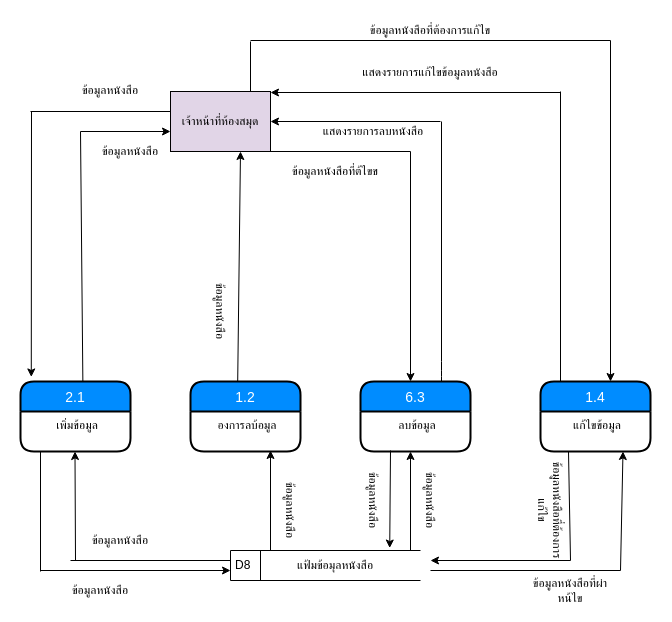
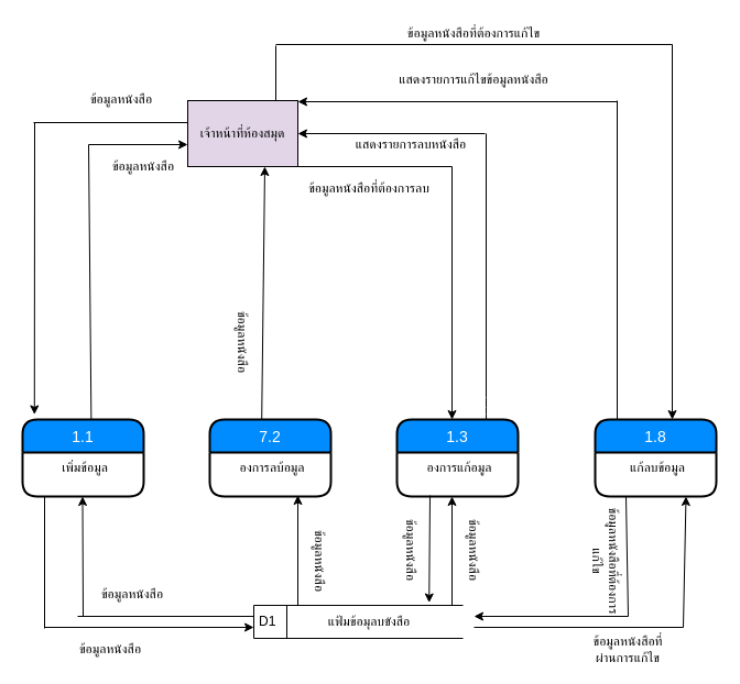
  <mxCell id="0" />
  <mxCell id="1" parent="0" />
- <mxCell id="2" value="2.1" style="swimlane;childLayout=stackLayout;horizontal=1;startSize=30;horizontalStack=0;fillColor=#008cff;fontColor=#FFFFFF;rounded=1;fontSize=14;fontStyle=0;strokeWidth=2;resizeParent=0;resizeLast=1;shadow=0;dashed=0;align=center;" vertex="1" parent="1"><mxGeometry x="20" y="381" width="110" height="70" as="geometry" /></mxCell>
+ <mxCell id="2" value="1.1" style="swimlane;childLayout=stackLayout;horizontal=1;startSize=30;horizontalStack=0;fillColor=#008cff;fontColor=#FFFFFF;rounded=1;fontSize=14;fontStyle=0;strokeWidth=2;resizeParent=0;resizeLast=1;shadow=0;dashed=0;align=center;" vertex="1" parent="1"><mxGeometry x="20" y="381" width="110" height="70" as="geometry" /></mxCell>
  <mxCell id="3" value="เพิ่มข้อมูล" style="align=center;strokeColor=none;fillColor=none;spacingLeft=4;fontSize=12;verticalAlign=top;resizable=0;rotatable=0;part=1;" vertex="1" parent="2"><mxGeometry y="30" width="110" height="40" as="geometry" /></mxCell>
- <mxCell id="4" value="1.2" style="swimlane;childLayout=stackLayout;horizontal=1;startSize=30;horizontalStack=0;fillColor=#008cff;fontColor=#FFFFFF;rounded=1;fontSize=14;fontStyle=0;strokeWidth=2;resizeParent=0;resizeLast=1;shadow=0;dashed=0;align=center;" vertex="1" parent="1"><mxGeometry x="190" y="381" width="110" height="70" as="geometry" /></mxCell>
+ <mxCell id="4" value="7.2" style="swimlane;childLayout=stackLayout;horizontal=1;startSize=30;horizontalStack=0;fillColor=#008cff;fontColor=#FFFFFF;rounded=1;fontSize=14;fontStyle=0;strokeWidth=2;resizeParent=0;resizeLast=1;shadow=0;dashed=0;align=center;" vertex="1" parent="1"><mxGeometry x="190" y="381" width="110" height="70" as="geometry" /></mxCell>
  <mxCell id="5" value="องการลบ้อมูล" style="align=center;strokeColor=none;fillColor=none;spacingLeft=4;fontSize=12;verticalAlign=top;resizable=0;rotatable=0;part=1;" vertex="1" parent="4"><mxGeometry y="30" width="110" height="40" as="geometry" /></mxCell>
- <mxCell id="6" value="6.3" style="swimlane;childLayout=stackLayout;horizontal=1;startSize=30;horizontalStack=0;fillColor=#008cff;fontColor=#FFFFFF;rounded=1;fontSize=14;fontStyle=0;strokeWidth=2;resizeParent=0;resizeLast=1;shadow=0;dashed=0;align=center;" vertex="1" parent="1"><mxGeometry x="360" y="381" width="110" height="70" as="geometry" /></mxCell>
- <mxCell id="7" value="ลบข้อมูล" style="align=center;strokeColor=none;fillColor=none;spacingLeft=4;fontSize=12;verticalAlign=top;resizable=0;rotatable=0;part=1;" vertex="1" parent="6"><mxGeometry y="30" width="110" height="40" as="geometry" /></mxCell>
- <mxCell id="8" value="1.4" style="swimlane;childLayout=stackLayout;horizontal=1;startSize=30;horizontalStack=0;fillColor=#008cff;fontColor=#FFFFFF;rounded=1;fontSize=14;fontStyle=0;strokeWidth=2;resizeParent=0;resizeLast=1;shadow=0;dashed=0;align=center;" vertex="1" parent="1"><mxGeometry x="540" y="381" width="110" height="70" as="geometry" /></mxCell>
- <mxCell id="9" value="แก้ไขข้อมูล" style="align=center;strokeColor=none;fillColor=none;spacingLeft=4;fontSize=12;verticalAlign=top;resizable=0;rotatable=0;part=1;" vertex="1" parent="8"><mxGeometry y="30" width="110" height="40" as="geometry" /></mxCell>
+ <mxCell id="6" value="1.3" style="swimlane;childLayout=stackLayout;horizontal=1;startSize=30;horizontalStack=0;fillColor=#008cff;fontColor=#FFFFFF;rounded=1;fontSize=14;fontStyle=0;strokeWidth=2;resizeParent=0;resizeLast=1;shadow=0;dashed=0;align=center;" vertex="1" parent="1"><mxGeometry x="360" y="381" width="110" height="70" as="geometry" /></mxCell>
+ <mxCell id="7" value="องการแก้อมูล" style="align=center;strokeColor=none;fillColor=none;spacingLeft=4;fontSize=12;verticalAlign=top;resizable=0;rotatable=0;part=1;" vertex="1" parent="6"><mxGeometry y="30" width="110" height="40" as="geometry" /></mxCell>
+ <mxCell id="8" value="1.8" style="swimlane;childLayout=stackLayout;horizontal=1;startSize=30;horizontalStack=0;fillColor=#008cff;fontColor=#FFFFFF;rounded=1;fontSize=14;fontStyle=0;strokeWidth=2;resizeParent=0;resizeLast=1;shadow=0;dashed=0;align=center;" vertex="1" parent="1"><mxGeometry x="540" y="381" width="110" height="70" as="geometry" /></mxCell>
+ <mxCell id="9" value="แก้ลบข้อมูล" style="align=center;strokeColor=none;fillColor=none;spacingLeft=4;fontSize=12;verticalAlign=top;resizable=0;rotatable=0;part=1;" vertex="1" parent="8"><mxGeometry y="30" width="110" height="40" as="geometry" /></mxCell>
  <mxCell id="10" value="เจ้าหน้าที่ห้องสมุด" style="rounded=0;whiteSpace=wrap;html=1;align=center;fillColor=#e1d5e7;" vertex="1" parent="1"><mxGeometry x="170" y="91" width="100" height="60" as="geometry" /></mxCell>
  <mxCell id="11" value="" style="endArrow=classic;html=1;entryX=0.098;entryY=-0.065;entryDx=0;entryDy=0;entryPerimeter=0;" edge="1" parent="1" target="2"><mxGeometry width="50" height="50" relative="1" as="geometry"><mxPoint x="31" y="111" as="sourcePoint" /><mxPoint x="30" y="221" as="targetPoint" /></mxGeometry></mxCell>
  <mxCell id="12" value="" style="endArrow=classic;html=1;" edge="1" parent="1"><mxGeometry width="50" height="50" relative="1" as="geometry"><mxPoint x="80" y="131" as="sourcePoint" /><mxPoint x="170" y="131" as="targetPoint" /></mxGeometry></mxCell>
  <mxCell id="13" value="" style="endArrow=none;html=1;" edge="1" parent="1"><mxGeometry width="50" height="50" relative="1" as="geometry"><mxPoint x="30" y="111" as="sourcePoint" /><mxPoint x="170" y="111" as="targetPoint" /></mxGeometry></mxCell>
  <mxCell id="14" value="" style="endArrow=none;html=1;exitX=0.567;exitY=-0.003;exitDx=0;exitDy=0;exitPerimeter=0;" edge="1" parent="1" source="2"><mxGeometry width="50" height="50" relative="1" as="geometry"><mxPoint x="80" y="191" as="sourcePoint" /><mxPoint x="80" y="131" as="targetPoint" /></mxGeometry></mxCell>
  <mxCell id="15" value="ข้อมูลหนังสือ" style="text;html=1;strokeColor=none;fillColor=none;align=center;verticalAlign=middle;whiteSpace=wrap;rounded=0;" vertex="1" parent="1"><mxGeometry x="70" width="80" height="20" as="geometry" y="80" /></mxCell>
  <mxCell id="16" value="ข้อมูลหนังสือ" style="text;html=1;strokeColor=none;fillColor=none;align=center;verticalAlign=middle;whiteSpace=wrap;rounded=0;" vertex="1" parent="1"><mxGeometry x="90" y="141" width="80" height="20" as="geometry" /></mxCell>
  <mxCell id="17" value="ข้อมูลหนังสือ" style="text;html=1;strokeColor=none;fillColor=none;align=center;verticalAlign=middle;whiteSpace=wrap;rounded=0;rotation=90;" vertex="1" parent="1"><mxGeometry x="180" y="301" width="80" height="20" as="geometry" /></mxCell>
  <mxCell id="18" value="" style="endArrow=none;html=1;" edge="1" parent="1"><mxGeometry width="50" height="50" relative="1" as="geometry"><mxPoint x="270" y="151" as="sourcePoint" /><mxPoint x="410" y="151" as="targetPoint" /></mxGeometry></mxCell>
  <mxCell id="19" value="" style="endArrow=classic;html=1;" edge="1" parent="1"><mxGeometry width="50" height="50" relative="1" as="geometry"><mxPoint x="410" y="151" as="sourcePoint" /><mxPoint x="410" y="381" as="targetPoint" /></mxGeometry></mxCell>
  <mxCell id="20" value="" style="endArrow=classic;html=1;exitX=0.429;exitY=0.004;exitDx=0;exitDy=0;exitPerimeter=0;" edge="1" parent="1" source="4"><mxGeometry width="50" height="50" relative="1" as="geometry"><mxPoint x="240" y="371" as="sourcePoint" /><mxPoint x="240" y="151" as="targetPoint" /></mxGeometry></mxCell>
- <mxCell id="21" value="ข้อมูลหนังสือที่ต้ไขข" style="text;html=1;strokeColor=none;fillColor=none;align=center;verticalAlign=middle;whiteSpace=wrap;rounded=0;" vertex="1" parent="1"><mxGeometry x="270" y="161" width="130" height="20" as="geometry" /></mxCell>
+ <mxCell id="21" value="ข้อมูลหนังสือที่ต้องการลบ" style="text;html=1;strokeColor=none;fillColor=none;align=center;verticalAlign=middle;whiteSpace=wrap;rounded=0;" vertex="1" parent="1"><mxGeometry x="270" y="161" width="130" height="20" as="geometry" /></mxCell>
  <mxCell id="22" value="" style="endArrow=none;html=1;" edge="1" parent="1"><mxGeometry width="50" height="50" relative="1" as="geometry"><mxPoint x="441" y="381" as="sourcePoint" /><mxPoint x="441" y="121" as="targetPoint" /><Array as="points"><mxPoint x="441" y="371" /></Array></mxGeometry></mxCell>
  <mxCell id="23" value="" style="endArrow=classic;html=1;entryX=1;entryY=0.5;entryDx=0;entryDy=0;" edge="1" parent="1" target="10"><mxGeometry width="50" height="50" relative="1" as="geometry"><mxPoint x="440" y="121" as="sourcePoint" /><mxPoint x="303" y="120.5" as="targetPoint" /></mxGeometry></mxCell>
  <mxCell id="24" value="แสดงรายการลบหนังสือ" style="text;html=1;strokeColor=none;fillColor=none;align=center;verticalAlign=middle;whiteSpace=wrap;rounded=0;rotation=0;" vertex="1" parent="1"><mxGeometry x="308" y="121" width="130" height="20" as="geometry" /></mxCell>
  <mxCell id="25" value="" style="endArrow=none;html=1;" edge="1" parent="1"><mxGeometry width="50" height="50" relative="1" as="geometry"><mxPoint x="560" y="381" as="sourcePoint" /><mxPoint x="560" y="91" as="targetPoint" /></mxGeometry></mxCell>
  <mxCell id="26" value="" style="endArrow=classic;html=1;" edge="1" parent="1"><mxGeometry width="50" height="50" relative="1" as="geometry"><mxPoint x="560" y="92" as="sourcePoint" /><mxPoint x="270" y="92" as="targetPoint" /></mxGeometry></mxCell>
  <mxCell id="27" value="" style="endArrow=none;html=1;" edge="1" parent="1"><mxGeometry width="50" height="50" relative="1" as="geometry"><mxPoint x="250" y="91" as="sourcePoint" /><mxPoint x="250" y="41" as="targetPoint" /></mxGeometry></mxCell>
  <mxCell id="28" value="" style="endArrow=none;html=1;" edge="1" parent="1"><mxGeometry width="50" height="50" relative="1" as="geometry"><mxPoint x="250" y="40" as="sourcePoint" /><mxPoint x="610" y="40" as="targetPoint" /></mxGeometry></mxCell>
  <mxCell id="29" value="" style="endArrow=classic;html=1;" edge="1" parent="1"><mxGeometry width="50" height="50" relative="1" as="geometry"><mxPoint x="610" y="40" as="sourcePoint" /><mxPoint x="610" y="380.997" as="targetPoint" /></mxGeometry></mxCell>
  <mxCell id="30" value="แสดงรายการแก้ไขข้อมูลหนังสือ" style="text;html=1;strokeColor=none;fillColor=none;align=center;verticalAlign=middle;whiteSpace=wrap;rounded=0;rotation=0;" vertex="1" parent="1"><mxGeometry x="345" y="62" width="170" height="20" as="geometry" /></mxCell>
  <mxCell id="31" value="ข้อมูลหนังสือที่ต้องการแก้ไข" style="text;html=1;strokeColor=none;fillColor=none;align=center;verticalAlign=middle;whiteSpace=wrap;rounded=0;" vertex="1" parent="1"><mxGeometry x="350" y="20" width="160" height="20" as="geometry" /></mxCell>
  <mxCell id="32" value="" style="endArrow=none;html=1;" edge="1" parent="1"><mxGeometry width="50" height="50" relative="1" as="geometry"><mxPoint x="40" y="571" as="sourcePoint" /><mxPoint x="40" y="451" as="targetPoint" /></mxGeometry></mxCell>
  <mxCell id="33" value="" style="endArrow=classic;html=1;" edge="1" parent="1"><mxGeometry width="50" height="50" relative="1" as="geometry"><mxPoint x="40" y="570" as="sourcePoint" /><mxPoint x="230" y="570" as="targetPoint" /></mxGeometry></mxCell>
- <mxCell id="34" value="D8" style="html=1;dashed=0;whitespace=wrap;shape=mxgraph.dfd.dataStoreID;align=left;spacingLeft=3;points=[[0,0],[0.5,0],[1,0],[0,0.5],[1,0.5],[0,1],[0.5,1],[1,1]];" vertex="1" parent="1"><mxGeometry x="230" y="550" width="190" height="30" as="geometry" /></mxCell>
+ <mxCell id="34" value="D1" style="html=1;dashed=0;whitespace=wrap;shape=mxgraph.dfd.dataStoreID;align=left;spacingLeft=3;points=[[0,0],[0.5,0],[1,0],[0,0.5],[1,0.5],[0,1],[0.5,1],[1,1]];" vertex="1" parent="1"><mxGeometry x="230" y="550" width="190" height="30" as="geometry" /></mxCell>
  <mxCell id="35" value="" style="endArrow=none;html=1;rounded=0;" edge="1" parent="1"><mxGeometry relative="1" as="geometry"><mxPoint x="70" y="560" as="sourcePoint" /><mxPoint x="230" y="560" as="targetPoint" /></mxGeometry></mxCell>
  <mxCell id="36" value="" style="endArrow=classic;html=1;" edge="1" parent="1"><mxGeometry width="50" height="50" relative="1" as="geometry"><mxPoint x="75" y="560" as="sourcePoint" /><mxPoint x="74.5" y="451" as="targetPoint" /></mxGeometry></mxCell>
  <mxCell id="37" value="ข้อมูลหนังสือ" style="text;html=1;strokeColor=none;fillColor=none;align=center;verticalAlign=middle;whiteSpace=wrap;rounded=0;" vertex="1" parent="1"><mxGeometry x="60" y="580" width="80" height="20" as="geometry" /></mxCell>
  <mxCell id="38" value="ข้อมูลหนังสือ" style="text;html=1;strokeColor=none;fillColor=none;align=center;verticalAlign=middle;whiteSpace=wrap;rounded=0;" vertex="1" parent="1"><mxGeometry x="80" y="530" width="80" height="20" as="geometry" /></mxCell>
  <mxCell id="39" value="" style="endArrow=classic;html=1;" edge="1" parent="1"><mxGeometry width="50" height="50" relative="1" as="geometry"><mxPoint x="270" y="550" as="sourcePoint" /><mxPoint x="270" y="450" as="targetPoint" /></mxGeometry></mxCell>
  <mxCell id="40" value="ข้อมูลหนังสือ" style="text;html=1;strokeColor=none;fillColor=none;align=center;verticalAlign=middle;whiteSpace=wrap;rounded=0;rotation=90;" vertex="1" parent="1"><mxGeometry x="250" y="500" width="80" height="20" as="geometry" /></mxCell>
  <mxCell id="41" value="" style="endArrow=classic;html=1;entryX=0.838;entryY=-0.082;entryDx=0;entryDy=0;entryPerimeter=0;" edge="1" parent="1" target="34"><mxGeometry width="50" height="50" relative="1" as="geometry"><mxPoint x="390" y="450" as="sourcePoint" /><mxPoint x="390" y="530" as="targetPoint" /></mxGeometry></mxCell>
  <mxCell id="42" value="" style="endArrow=classic;html=1;" edge="1" parent="1"><mxGeometry width="50" height="50" relative="1" as="geometry"><mxPoint x="410" y="550" as="sourcePoint" /><mxPoint x="410" y="451" as="targetPoint" /></mxGeometry></mxCell>
  <mxCell id="43" value="ข้อมูลหนังสือ" style="text;html=1;strokeColor=none;fillColor=none;align=center;verticalAlign=middle;whiteSpace=wrap;rounded=0;rotation=90;" vertex="1" parent="1"><mxGeometry x="390" y="490" width="80" height="20" as="geometry" /></mxCell>
  <mxCell id="44" value="ข้อมูลหนังสือ" style="text;html=1;strokeColor=none;fillColor=none;align=center;verticalAlign=middle;whiteSpace=wrap;rounded=0;rotation=90;" vertex="1" parent="1"><mxGeometry x="333" y="490" width="80" height="20" as="geometry" /></mxCell>
  <mxCell id="45" value="" style="endArrow=none;html=1;" edge="1" parent="1"><mxGeometry width="50" height="50" relative="1" as="geometry"><mxPoint x="570" y="560" as="sourcePoint" /><mxPoint x="568" y="451" as="targetPoint" /></mxGeometry></mxCell>
  <mxCell id="46" value="" style="endArrow=classic;html=1;" edge="1" parent="1"><mxGeometry width="50" height="50" relative="1" as="geometry"><mxPoint x="570" y="560" as="sourcePoint" /><mxPoint x="430" y="560" as="targetPoint" /></mxGeometry></mxCell>
  <mxCell id="47" value="" style="endArrow=none;html=1;" edge="1" parent="1"><mxGeometry width="50" height="50" relative="1" as="geometry"><mxPoint x="620" y="570" as="sourcePoint" /><mxPoint x="430" y="570" as="targetPoint" /></mxGeometry></mxCell>
  <mxCell id="48" value="" style="endArrow=classic;html=1;entryX=0.75;entryY=1;entryDx=0;entryDy=0;" edge="1" parent="1" target="9"><mxGeometry width="50" height="50" relative="1" as="geometry"><mxPoint x="620" y="570" as="sourcePoint" /><mxPoint x="623" y="451" as="targetPoint" /></mxGeometry></mxCell>
  <mxCell id="49" value="ข้อมูลหนังสือที่ต้องการแก้ไข" style="text;html=1;strokeColor=none;fillColor=none;align=center;verticalAlign=middle;whiteSpace=wrap;rounded=0;rotation=90;" vertex="1" parent="1"><mxGeometry x="500" y="500" width="100" height="20" as="geometry" /></mxCell>
- <mxCell id="50" value="ข้อมูลหนังสือที่ผ่าหน้ไข" style="text;html=1;strokeColor=none;fillColor=none;align=center;verticalAlign=middle;whiteSpace=wrap;rounded=0;" vertex="1" parent="1"><mxGeometry x="530" y="580" width="80" height="20" as="geometry" /></mxCell>
- <mxCell id="51" value="แฟ้มข้อมุลหนังสือ" style="text;html=1;strokeColor=none;fillColor=none;align=center;verticalAlign=middle;whiteSpace=wrap;rounded=0;" vertex="1" parent="1"><mxGeometry x="240" y="555" width="190" height="20" as="geometry" /></mxCell>
+ <mxCell id="50" value="ข้อมูลหนังสือที่ผ่านการแก้ไข" style="text;html=1;strokeColor=none;fillColor=none;align=center;verticalAlign=middle;whiteSpace=wrap;rounded=0;" vertex="1" parent="1"><mxGeometry x="530" y="580" width="80" height="20" as="geometry" /></mxCell>
+ <mxCell id="51" value="แฟ้มข้อมุลบขังสือ" style="text;html=1;strokeColor=none;fillColor=none;align=center;verticalAlign=middle;whiteSpace=wrap;rounded=0;" vertex="1" parent="1"><mxGeometry x="240" y="555" width="190" height="20" as="geometry" /></mxCell>
